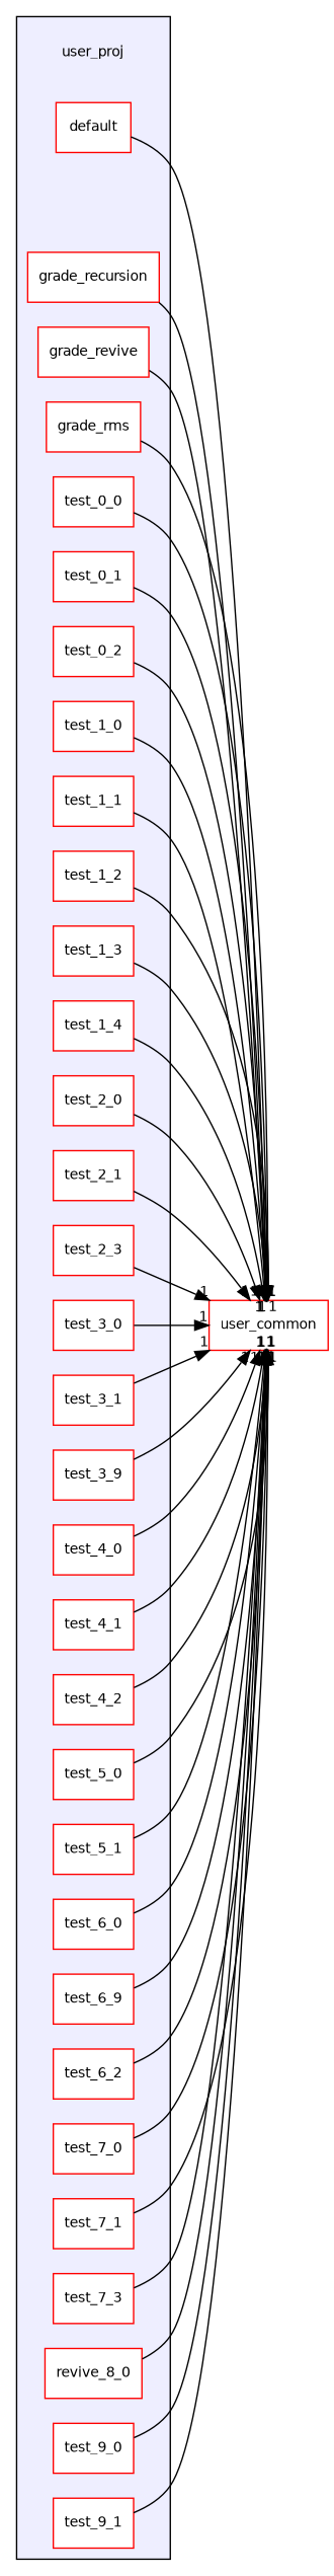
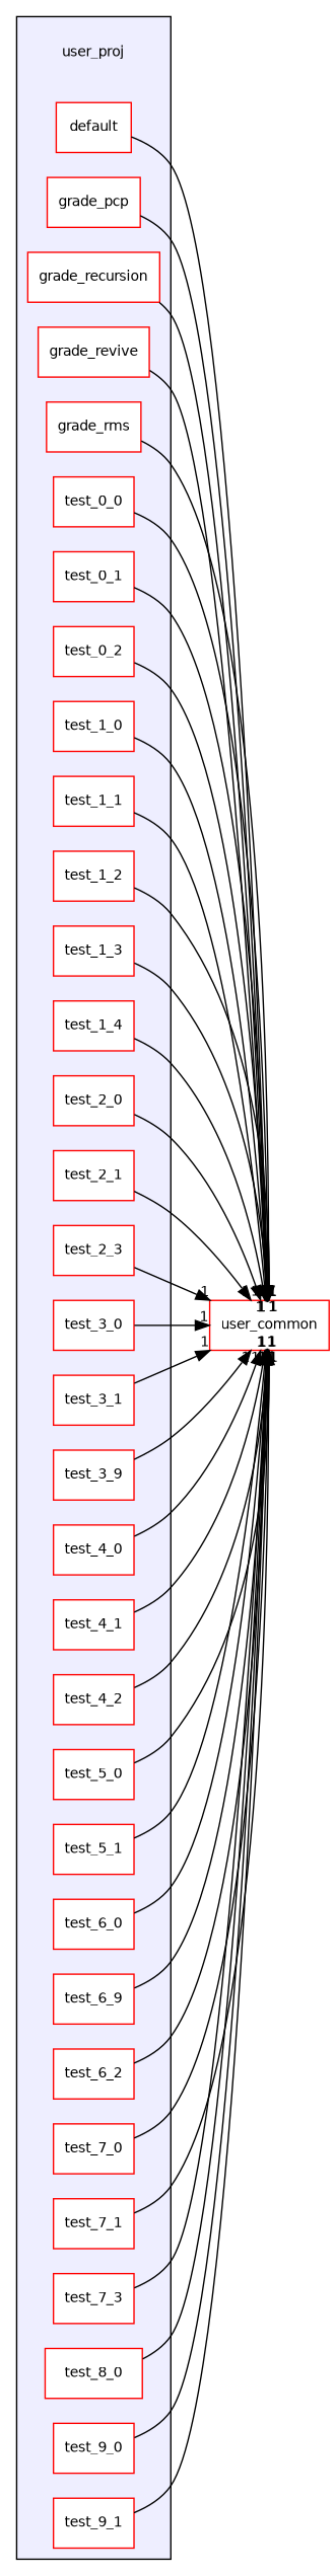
  digraph {
    compound=true
    rankdir=LR
    node [fontname=Helvetica fontsize=10 shape=box color=red fillcolor=white style=filled]
    edge [headlabel=1 labeldistance=1.5 labelfontname=Helvetica labelfontsize=10]
    n1 [label=user_proj shape=plaintext color="" fillcolor="" style=""]
    n2 [label=default]
+   n3 [label=grade_pcp]
    n4 [label=grade_recursion]
    n5 [label=grade_revive]
    n6 [label=grade_rms]
    n7 [label=test_0_0]
    n8 [label=test_0_1]
    n9 [label=test_0_2]
    n10 [label=test_1_0]
    n11 [label=test_1_1]
    n12 [label=test_1_2]
    n13 [label=test_1_3]
    n14 [label=test_1_4]
    n15 [label=test_2_0]
    n16 [label=test_2_1]
    n17 [label=test_2_3]
    n18 [label=test_3_0]
    n19 [label=test_3_1]
    n20 [label=test_3_9]
    n21 [label=test_4_0]
    n22 [label=test_4_1]
    n23 [label=test_4_2]
    n24 [label=test_5_0]
    n25 [label=test_5_1]
    n26 [label=test_6_0]
    n27 [label=test_6_9]
    n28 [label=test_6_2]
    n29 [label=test_7_0]
    n30 [label=test_7_1]
    n31 [label=test_7_3]
-   n32 [label=revive_8_0]
+   n32 [label=test_8_0]
    n33 [label=test_9_0]
    n34 [label=test_9_1]
    n35 [label=user_common]
    subgraph cluster_1 {
      bgcolor="#eeeeff"
      pencolor=black
      n1
      n2
+     n3
      n4
      n5
      n6
      n7
      n8
      n9
      n10
      n11
      n12
      n13
      n14
      n15
      n16
      n17
      n18
      n19
      n20
      n21
      n22
      n23
      n24
      n25
      n26
      n27
      n28
      n29
      n30
      n31
      n32
      n33
      n34
    }
    n2 -> n35
+   n3 -> n35
    n4 -> n35
    n5 -> n35
    n6 -> n35
    n7 -> n35
    n8 -> n35
    n9 -> n35
    n10 -> n35
    n11 -> n35
    n12 -> n35
    n13 -> n35
    n14 -> n35
    n15 -> n35
    n16 -> n35
    n17 -> n35
    n18 -> n35
    n19 -> n35
    n20 -> n35
    n21 -> n35
    n22 -> n35
    n23 -> n35
    n24 -> n35
    n25 -> n35
    n26 -> n35
    n27 -> n35
    n28 -> n35
    n29 -> n35
    n30 -> n35
    n31 -> n35
    n32 -> n35
    n33 -> n35
    n34 -> n35
  }
